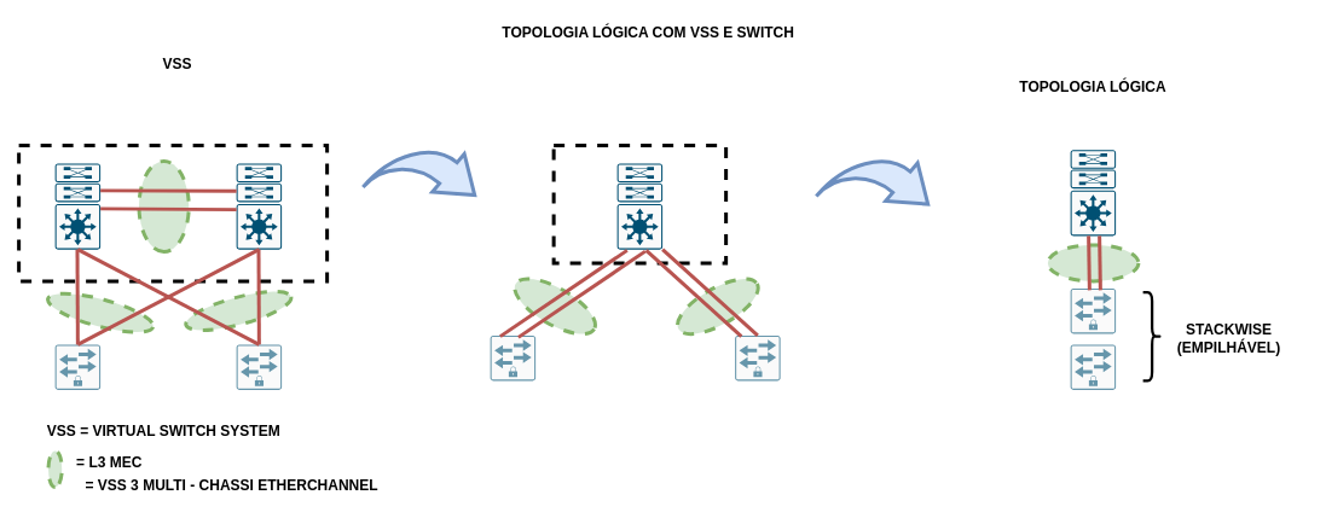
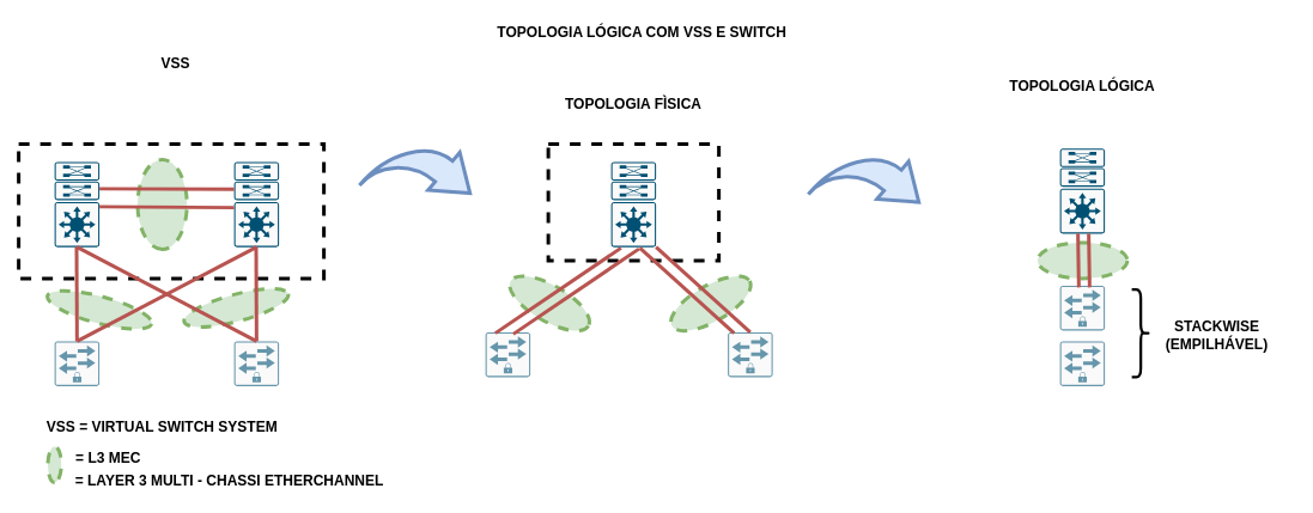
  <mxCell id="0" />
  <mxCell id="1" parent="0" />
  <mxCell id="2" value="" style="ellipse;whiteSpace=wrap;html=1;fillColor=#d5e8d4;strokeColor=#82b366;strokeWidth=4;dashed=1;rotation=0;" vertex="1" parent="1"><mxGeometry x="1155" y="270" width="100" height="40" as="geometry" /></mxCell>
  <mxCell id="3" value="" style="rounded=0;whiteSpace=wrap;html=1;strokeWidth=4;dashed=1;" vertex="1" parent="1"><mxGeometry x="610" y="160" width="190" height="130" as="geometry" /></mxCell>
  <mxCell id="4" value="" style="ellipse;whiteSpace=wrap;html=1;fillColor=#d5e8d4;strokeColor=#82b366;strokeWidth=4;dashed=1;rotation=-30;" vertex="1" parent="1"><mxGeometry x="741" y="318" width="100" height="40" as="geometry" /></mxCell>
  <mxCell id="5" value="" style="ellipse;whiteSpace=wrap;html=1;fillColor=#d5e8d4;strokeColor=#82b366;strokeWidth=4;dashed=1;rotation=30;" vertex="1" parent="1"><mxGeometry x="561.34" y="317.83" width="100" height="40" as="geometry" /></mxCell>
  <mxCell id="6" value="" style="ellipse;whiteSpace=wrap;html=1;fillColor=#d5e8d4;strokeColor=#82b366;strokeWidth=4;dashed=1;rotation=-15;" vertex="1" parent="1"><mxGeometry x="202.29" y="327.83" width="120" height="30" as="geometry" /></mxCell>
  <mxCell id="7" value="" style="rounded=0;whiteSpace=wrap;html=1;strokeWidth=4;dashed=1;" vertex="1" parent="1"><mxGeometry x="20" y="160" width="340" height="150" as="geometry" /></mxCell>
  <mxCell id="8" value="" style="ellipse;whiteSpace=wrap;html=1;dashed=1;strokeWidth=4;fillColor=#d5e8d4;strokeColor=#82b366;rotation=15;" vertex="1" parent="1"><mxGeometry x="50" y="330" width="120" height="30" as="geometry" /></mxCell>
  <mxCell id="9" value="" style="ellipse;whiteSpace=wrap;html=1;rotation=90;dashed=1;strokeWidth=4;fillColor=#d5e8d4;strokeColor=#82b366;" vertex="1" parent="1"><mxGeometry x="130" y="200" width="100" height="55" as="geometry" /></mxCell>
  <mxCell id="10" value="" style="sketch=0;points=[[0.015,0.015,0],[0.985,0.015,0],[0.985,0.985,0],[0.015,0.985,0],[0.25,0,0],[0.5,0,0],[0.75,0,0],[1,0.25,0],[1,0.5,0],[1,0.75,0],[0.75,1,0],[0.5,1,0],[0.25,1,0],[0,0.75,0],[0,0.5,0],[0,0.25,0]];verticalLabelPosition=bottom;html=1;verticalAlign=top;aspect=fixed;align=center;pointerEvents=1;shape=mxgraph.cisco19.rect;prIcon=l3_switch_with_dual_supervisor;fillColor=#FAFAFA;strokeColor=#005073;" vertex="1" parent="1"><mxGeometry x="60" y="180" width="50" height="95" as="geometry" /></mxCell>
  <mxCell id="11" value="" style="sketch=0;points=[[0.015,0.015,0],[0.985,0.015,0],[0.985,0.985,0],[0.015,0.985,0],[0.25,0,0],[0.5,0,0],[0.75,0,0],[1,0.25,0],[1,0.5,0],[1,0.75,0],[0.75,1,0],[0.5,1,0],[0.25,1,0],[0,0.75,0],[0,0.5,0],[0,0.25,0]];verticalLabelPosition=bottom;html=1;verticalAlign=top;aspect=fixed;align=center;pointerEvents=1;shape=mxgraph.cisco19.rect;prIcon=secure_switch;fillColor=#FAFAFA;strokeColor=#6696AB;" vertex="1" parent="1"><mxGeometry x="60" y="380" width="50" height="50" as="geometry" /></mxCell>
  <mxCell id="12" value="" style="sketch=0;points=[[0.015,0.015,0],[0.985,0.015,0],[0.985,0.985,0],[0.015,0.985,0],[0.25,0,0],[0.5,0,0],[0.75,0,0],[1,0.25,0],[1,0.5,0],[1,0.75,0],[0.75,1,0],[0.5,1,0],[0.25,1,0],[0,0.75,0],[0,0.5,0],[0,0.25,0]];verticalLabelPosition=bottom;html=1;verticalAlign=top;aspect=fixed;align=center;pointerEvents=1;shape=mxgraph.cisco19.rect;prIcon=secure_switch;fillColor=#FAFAFA;strokeColor=#6696AB;" vertex="1" parent="1"><mxGeometry x="260" y="380" width="50" height="50" as="geometry" /></mxCell>
  <mxCell id="13" value="" style="sketch=0;points=[[0.015,0.015,0],[0.985,0.015,0],[0.985,0.985,0],[0.015,0.985,0],[0.25,0,0],[0.5,0,0],[0.75,0,0],[1,0.25,0],[1,0.5,0],[1,0.75,0],[0.75,1,0],[0.5,1,0],[0.25,1,0],[0,0.75,0],[0,0.5,0],[0,0.25,0]];verticalLabelPosition=bottom;html=1;verticalAlign=top;aspect=fixed;align=center;pointerEvents=1;shape=mxgraph.cisco19.rect;prIcon=l3_switch_with_dual_supervisor;fillColor=#FAFAFA;strokeColor=#005073;" vertex="1" parent="1"><mxGeometry x="260" y="180" width="50" height="95" as="geometry" /></mxCell>
  <mxCell id="14" value="" style="endArrow=none;html=1;rounded=0;strokeWidth=4;entryX=0;entryY=0.5;entryDx=0;entryDy=0;entryPerimeter=0;fillColor=#f8cecc;strokeColor=#b85450;" edge="1" parent="1"><mxGeometry width="50" height="50" relative="1" as="geometry"><mxPoint x="110" y="210" as="sourcePoint" /><mxPoint x="260" y="210.5" as="targetPoint" /></mxGeometry></mxCell>
  <mxCell id="15" value="" style="endArrow=none;html=1;rounded=0;strokeWidth=4;entryX=0;entryY=0.5;entryDx=0;entryDy=0;entryPerimeter=0;fillColor=#f8cecc;strokeColor=#b85450;" edge="1" parent="1"><mxGeometry width="50" height="50" relative="1" as="geometry"><mxPoint x="110" y="230" as="sourcePoint" /><mxPoint x="260" y="231" as="targetPoint" /></mxGeometry></mxCell>
  <mxCell id="16" value="" style="endArrow=none;html=1;rounded=0;strokeWidth=4;fillColor=#f8cecc;strokeColor=#b85450;entryX=0.5;entryY=0;entryDx=0;entryDy=0;entryPerimeter=0;" edge="1" parent="1" target="11"><mxGeometry width="50" height="50" relative="1" as="geometry"><mxPoint x="84.5" y="275" as="sourcePoint" /><mxPoint x="84.5" y="345" as="targetPoint" /></mxGeometry></mxCell>
  <mxCell id="17" value="" style="endArrow=none;html=1;rounded=0;strokeWidth=4;fillColor=#f8cecc;strokeColor=#b85450;entryX=0.5;entryY=0;entryDx=0;entryDy=0;entryPerimeter=0;" edge="1" parent="1" target="12"><mxGeometry width="50" height="50" relative="1" as="geometry"><mxPoint x="284.5" y="275" as="sourcePoint" /><mxPoint x="284.5" y="345" as="targetPoint" /></mxGeometry></mxCell>
  <mxCell id="18" value="" style="endArrow=none;html=1;rounded=0;strokeWidth=4;fillColor=#f8cecc;strokeColor=#b85450;exitX=0.5;exitY=1;exitDx=0;exitDy=0;exitPerimeter=0;entryX=0.5;entryY=0;entryDx=0;entryDy=0;entryPerimeter=0;" edge="1" parent="1" source="10" target="12"><mxGeometry width="50" height="50" relative="1" as="geometry"><mxPoint x="294.5" y="285" as="sourcePoint" /><mxPoint x="294.5" y="355" as="targetPoint" /></mxGeometry></mxCell>
  <mxCell id="19" value="" style="endArrow=none;html=1;rounded=0;strokeWidth=4;fillColor=#f8cecc;strokeColor=#b85450;exitX=0.5;exitY=0;exitDx=0;exitDy=0;exitPerimeter=0;entryX=0.5;entryY=1;entryDx=0;entryDy=0;entryPerimeter=0;" edge="1" parent="1" source="11" target="13"><mxGeometry width="50" height="50" relative="1" as="geometry"><mxPoint x="95" y="285" as="sourcePoint" /><mxPoint x="295" y="355" as="targetPoint" /></mxGeometry></mxCell>
  <mxCell id="20" value="VSS" style="text;html=1;strokeColor=none;fillColor=none;align=center;verticalAlign=middle;whiteSpace=wrap;rounded=0;fontSize=16;fontStyle=1" vertex="1" parent="1"><mxGeometry x="110" y="55" width="170" height="30" as="geometry" /></mxCell>
  <mxCell id="21" value="VSS = VIRTUAL SWITCH SYSTEM" style="text;html=1;strokeColor=none;fillColor=none;align=center;verticalAlign=middle;whiteSpace=wrap;rounded=0;fontSize=16;fontStyle=1" vertex="1" parent="1"><mxGeometry x="45" y="460" width="270" height="30" as="geometry" /></mxCell>
  <mxCell id="22" value="" style="sketch=0;points=[[0.015,0.015,0],[0.985,0.015,0],[0.985,0.985,0],[0.015,0.985,0],[0.25,0,0],[0.5,0,0],[0.75,0,0],[1,0.25,0],[1,0.5,0],[1,0.75,0],[0.75,1,0],[0.5,1,0],[0.25,1,0],[0,0.75,0],[0,0.5,0],[0,0.25,0]];verticalLabelPosition=bottom;html=1;verticalAlign=top;aspect=fixed;align=center;pointerEvents=1;shape=mxgraph.cisco19.rect;prIcon=l3_switch_with_dual_supervisor;fillColor=#FAFAFA;strokeColor=#005073;" vertex="1" parent="1"><mxGeometry x="680" y="180" width="50" height="95" as="geometry" /></mxCell>
  <mxCell id="23" value="" style="sketch=0;points=[[0.015,0.015,0],[0.985,0.015,0],[0.985,0.985,0],[0.015,0.985,0],[0.25,0,0],[0.5,0,0],[0.75,0,0],[1,0.25,0],[1,0.5,0],[1,0.75,0],[0.75,1,0],[0.5,1,0],[0.25,1,0],[0,0.75,0],[0,0.5,0],[0,0.25,0]];verticalLabelPosition=bottom;html=1;verticalAlign=top;aspect=fixed;align=center;pointerEvents=1;shape=mxgraph.cisco19.rect;prIcon=secure_switch;fillColor=#FAFAFA;strokeColor=#6696AB;" vertex="1" parent="1"><mxGeometry x="540" y="370" width="50" height="50" as="geometry" /></mxCell>
  <mxCell id="24" value="" style="sketch=0;points=[[0.015,0.015,0],[0.985,0.015,0],[0.985,0.985,0],[0.015,0.985,0],[0.25,0,0],[0.5,0,0],[0.75,0,0],[1,0.25,0],[1,0.5,0],[1,0.75,0],[0.75,1,0],[0.5,1,0],[0.25,1,0],[0,0.75,0],[0,0.5,0],[0,0.25,0]];verticalLabelPosition=bottom;html=1;verticalAlign=top;aspect=fixed;align=center;pointerEvents=1;shape=mxgraph.cisco19.rect;prIcon=secure_switch;fillColor=#FAFAFA;strokeColor=#6696AB;" vertex="1" parent="1"><mxGeometry x="810" y="370" width="50" height="50" as="geometry" /></mxCell>
  <mxCell id="25" value="" style="endArrow=none;html=1;rounded=0;strokeWidth=4;fillColor=#f8cecc;strokeColor=#b85450;entryX=0.5;entryY=0;entryDx=0;entryDy=0;entryPerimeter=0;exitX=0.5;exitY=1;exitDx=0;exitDy=0;exitPerimeter=0;" edge="1" parent="1"><mxGeometry width="50" height="50" relative="1" as="geometry"><mxPoint x="691" y="276" as="sourcePoint" /><mxPoint x="551" y="371" as="targetPoint" /></mxGeometry></mxCell>
  <mxCell id="26" value="" style="endArrow=none;html=1;rounded=0;strokeWidth=4;fillColor=#f8cecc;strokeColor=#b85450;entryX=0.5;entryY=0;entryDx=0;entryDy=0;entryPerimeter=0;exitX=0.5;exitY=1;exitDx=0;exitDy=0;exitPerimeter=0;" edge="1" parent="1"><mxGeometry width="50" height="50" relative="1" as="geometry"><mxPoint x="711" y="277" as="sourcePoint" /><mxPoint x="571" y="372" as="targetPoint" /></mxGeometry></mxCell>
  <mxCell id="27" value="" style="endArrow=none;html=1;rounded=0;strokeWidth=4;fillColor=#f8cecc;strokeColor=#b85450;exitX=0.75;exitY=1;exitDx=0;exitDy=0;exitPerimeter=0;entryX=0.5;entryY=0;entryDx=0;entryDy=0;entryPerimeter=0;" edge="1" parent="1" target="24"><mxGeometry width="50" height="50" relative="1" as="geometry"><mxPoint x="730" y="275" as="sourcePoint" /><mxPoint x="815" y="370" as="targetPoint" /></mxGeometry></mxCell>
  <mxCell id="28" value="" style="endArrow=none;html=1;rounded=0;strokeWidth=4;fillColor=#f8cecc;strokeColor=#b85450;exitX=0.75;exitY=1;exitDx=0;exitDy=0;exitPerimeter=0;entryX=0.5;entryY=0;entryDx=0;entryDy=0;entryPerimeter=0;" edge="1" parent="1"><mxGeometry width="50" height="50" relative="1" as="geometry"><mxPoint x="712" y="276" as="sourcePoint" /><mxPoint x="817" y="371" as="targetPoint" /></mxGeometry></mxCell>
+ <mxCell id="29" value="TOPOLOGIA FÌSICA" style="text;html=1;strokeColor=none;fillColor=none;align=center;verticalAlign=middle;whiteSpace=wrap;rounded=0;fontSize=16;fontStyle=1" vertex="1" parent="1"><mxGeometry x="620" width="170" height="30" as="geometry" y="100" /></mxCell>
  <mxCell id="30" value="TOPOLOGIA LÓGICA" style="text;html=1;strokeColor=none;fillColor=none;align=center;verticalAlign=middle;whiteSpace=wrap;rounded=0;fontSize=16;fontStyle=1" vertex="1" parent="1"><mxGeometry x="1120" y="80" width="170" height="30" as="geometry" /></mxCell>
  <mxCell id="31" value="" style="html=1;shadow=0;dashed=0;align=center;verticalAlign=middle;shape=mxgraph.arrows2.jumpInArrow;dy=15;dx=38;arrowHead=55;rotation=40;fillColor=#dae8fc;strokeColor=#6c8ebf;strokeWidth=4;" vertex="1" parent="1"><mxGeometry x="420" y="150" width="100" height="100" as="geometry" /></mxCell>
  <mxCell id="32" value="" style="html=1;shadow=0;dashed=0;align=center;verticalAlign=middle;shape=mxgraph.arrows2.jumpInArrow;dy=15;dx=38;arrowHead=55;rotation=40;fillColor=#dae8fc;strokeColor=#6c8ebf;strokeWidth=4;" vertex="1" parent="1"><mxGeometry x="920" y="160" width="100" height="100" as="geometry" /></mxCell>
  <mxCell id="33" value="" style="sketch=0;points=[[0.015,0.015,0],[0.985,0.015,0],[0.985,0.985,0],[0.015,0.985,0],[0.25,0,0],[0.5,0,0],[0.75,0,0],[1,0.25,0],[1,0.5,0],[1,0.75,0],[0.75,1,0],[0.5,1,0],[0.25,1,0],[0,0.75,0],[0,0.5,0],[0,0.25,0]];verticalLabelPosition=bottom;html=1;verticalAlign=top;aspect=fixed;align=center;pointerEvents=1;shape=mxgraph.cisco19.rect;prIcon=l3_switch_with_dual_supervisor;fillColor=#FAFAFA;strokeColor=#005073;" vertex="1" parent="1"><mxGeometry x="1180" y="165" width="50" height="95" as="geometry" /></mxCell>
  <mxCell id="34" value="" style="sketch=0;points=[[0.015,0.015,0],[0.985,0.015,0],[0.985,0.985,0],[0.015,0.985,0],[0.25,0,0],[0.5,0,0],[0.75,0,0],[1,0.25,0],[1,0.5,0],[1,0.75,0],[0.75,1,0],[0.5,1,0],[0.25,1,0],[0,0.75,0],[0,0.5,0],[0,0.25,0]];verticalLabelPosition=bottom;html=1;verticalAlign=top;aspect=fixed;align=center;pointerEvents=1;shape=mxgraph.cisco19.rect;prIcon=secure_switch;fillColor=#FAFAFA;strokeColor=#6696AB;" vertex="1" parent="1"><mxGeometry x="1180" y="318" width="50" height="50" as="geometry" /></mxCell>
  <mxCell id="35" value="" style="sketch=0;points=[[0.015,0.015,0],[0.985,0.015,0],[0.985,0.985,0],[0.015,0.985,0],[0.25,0,0],[0.5,0,0],[0.75,0,0],[1,0.25,0],[1,0.5,0],[1,0.75,0],[0.75,1,0],[0.5,1,0],[0.25,1,0],[0,0.75,0],[0,0.5,0],[0,0.25,0]];verticalLabelPosition=bottom;html=1;verticalAlign=top;aspect=fixed;align=center;pointerEvents=1;shape=mxgraph.cisco19.rect;prIcon=secure_switch;fillColor=#FAFAFA;strokeColor=#6696AB;" vertex="1" parent="1"><mxGeometry x="1180" y="380" width="50" height="50" as="geometry" /></mxCell>
  <mxCell id="36" value="" style="endArrow=none;html=1;rounded=0;strokeWidth=4;fillColor=#f8cecc;strokeColor=#b85450;" edge="1" parent="1"><mxGeometry width="50" height="50" relative="1" as="geometry"><mxPoint x="1200" y="260" as="sourcePoint" /><mxPoint x="1201" y="320" as="targetPoint" /></mxGeometry></mxCell>
  <mxCell id="37" value="" style="endArrow=none;html=1;rounded=0;strokeWidth=4;fillColor=#f8cecc;strokeColor=#b85450;" edge="1" parent="1"><mxGeometry width="50" height="50" relative="1" as="geometry"><mxPoint x="1212" y="260" as="sourcePoint" /><mxPoint x="1213" y="320" as="targetPoint" /></mxGeometry></mxCell>
  <mxCell id="38" value="" style="shape=curlyBracket;whiteSpace=wrap;html=1;rounded=1;flipH=1;labelPosition=right;verticalLabelPosition=middle;align=left;verticalAlign=middle;strokeWidth=3;" vertex="1" parent="1"><mxGeometry x="1260" y="322.17" width="20" height="97.83" as="geometry" /></mxCell>
  <mxCell id="39" value="&lt;div&gt;STACKWISE&lt;/div&gt;&lt;div&gt;(EMPILHÁVEL)&lt;br&gt;&lt;/div&gt;" style="text;html=1;strokeColor=none;fillColor=none;align=center;verticalAlign=middle;whiteSpace=wrap;rounded=0;fontSize=16;fontStyle=1" vertex="1" parent="1"><mxGeometry x="1270" y="358" width="170" height="30" as="geometry" /></mxCell>
  <mxCell id="40" value="TOPOLOGIA LÓGICA COM VSS E SWITCH" style="text;html=1;strokeColor=none;fillColor=none;align=center;verticalAlign=middle;whiteSpace=wrap;rounded=0;fontSize=16;fontStyle=1" vertex="1" parent="1"><mxGeometry x="530" y="20" width="368.66" height="30" as="geometry" /></mxCell>
  <mxCell id="41" value="" style="ellipse;whiteSpace=wrap;html=1;rotation=90;dashed=1;strokeWidth=4;fillColor=#d5e8d4;strokeColor=#82b366;" vertex="1" parent="1"><mxGeometry x="40" y="510" width="40" height="15" as="geometry" /></mxCell>
  <mxCell id="42" value="= L3 MEC" style="text;html=1;strokeColor=none;fillColor=none;align=center;verticalAlign=middle;whiteSpace=wrap;rounded=0;fontSize=16;fontStyle=1" vertex="1" parent="1"><mxGeometry x="80" y="495" width="80" height="30" as="geometry" /></mxCell>
- <mxCell id="43" value="= VSS 3 MULTI - CHASSI ETHERCHANNEL" style="text;html=1;strokeColor=none;fillColor=none;align=center;verticalAlign=middle;whiteSpace=wrap;rounded=0;fontSize=16;fontStyle=1" vertex="1" parent="1"><mxGeometry x="80" y="520" width="350" height="30" as="geometry" /></mxCell>
+ <mxCell id="43" value="= LAYER 3 MULTI - CHASSI ETHERCHANNEL" style="text;html=1;strokeColor=none;fillColor=none;align=center;verticalAlign=middle;whiteSpace=wrap;rounded=0;fontSize=16;fontStyle=1" vertex="1" parent="1"><mxGeometry x="80" y="520" width="350" height="30" as="geometry" /></mxCell>
